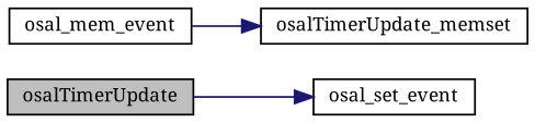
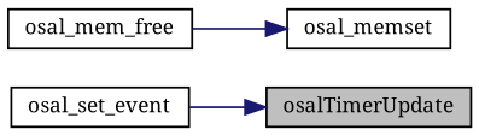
  digraph {
    fontname="Noto Serif"
    rankdir=LR
    node [color=black fillcolor=white fontname="Noto Serif" fontsize=10 shape=record style=filled]
    edge [color=midnightblue fontname="Noto Serif" fontsize=10 labelfontname=Helvetica labelfontsize=10 style=solid]
    n1 [fillcolor=grey75 fontcolor=black height=0.2 label=osalTimerUpdate width=0.4]
    n2 [height=0.2 label=osal_set_event width=0.4]
-   n3 [height=0.2 label=osal_mem_event width=0.4]
-   n4 [height=0.2 label=osalTimerUpdate_memset width=0.4]
-   n1 -> n2
+   n3 [height=0.2 label=osal_mem_free width=0.4]
+   n4 [height=0.2 label=osal_memset width=0.4]
+   n2 -> n1
    n3 -> n4
  }
